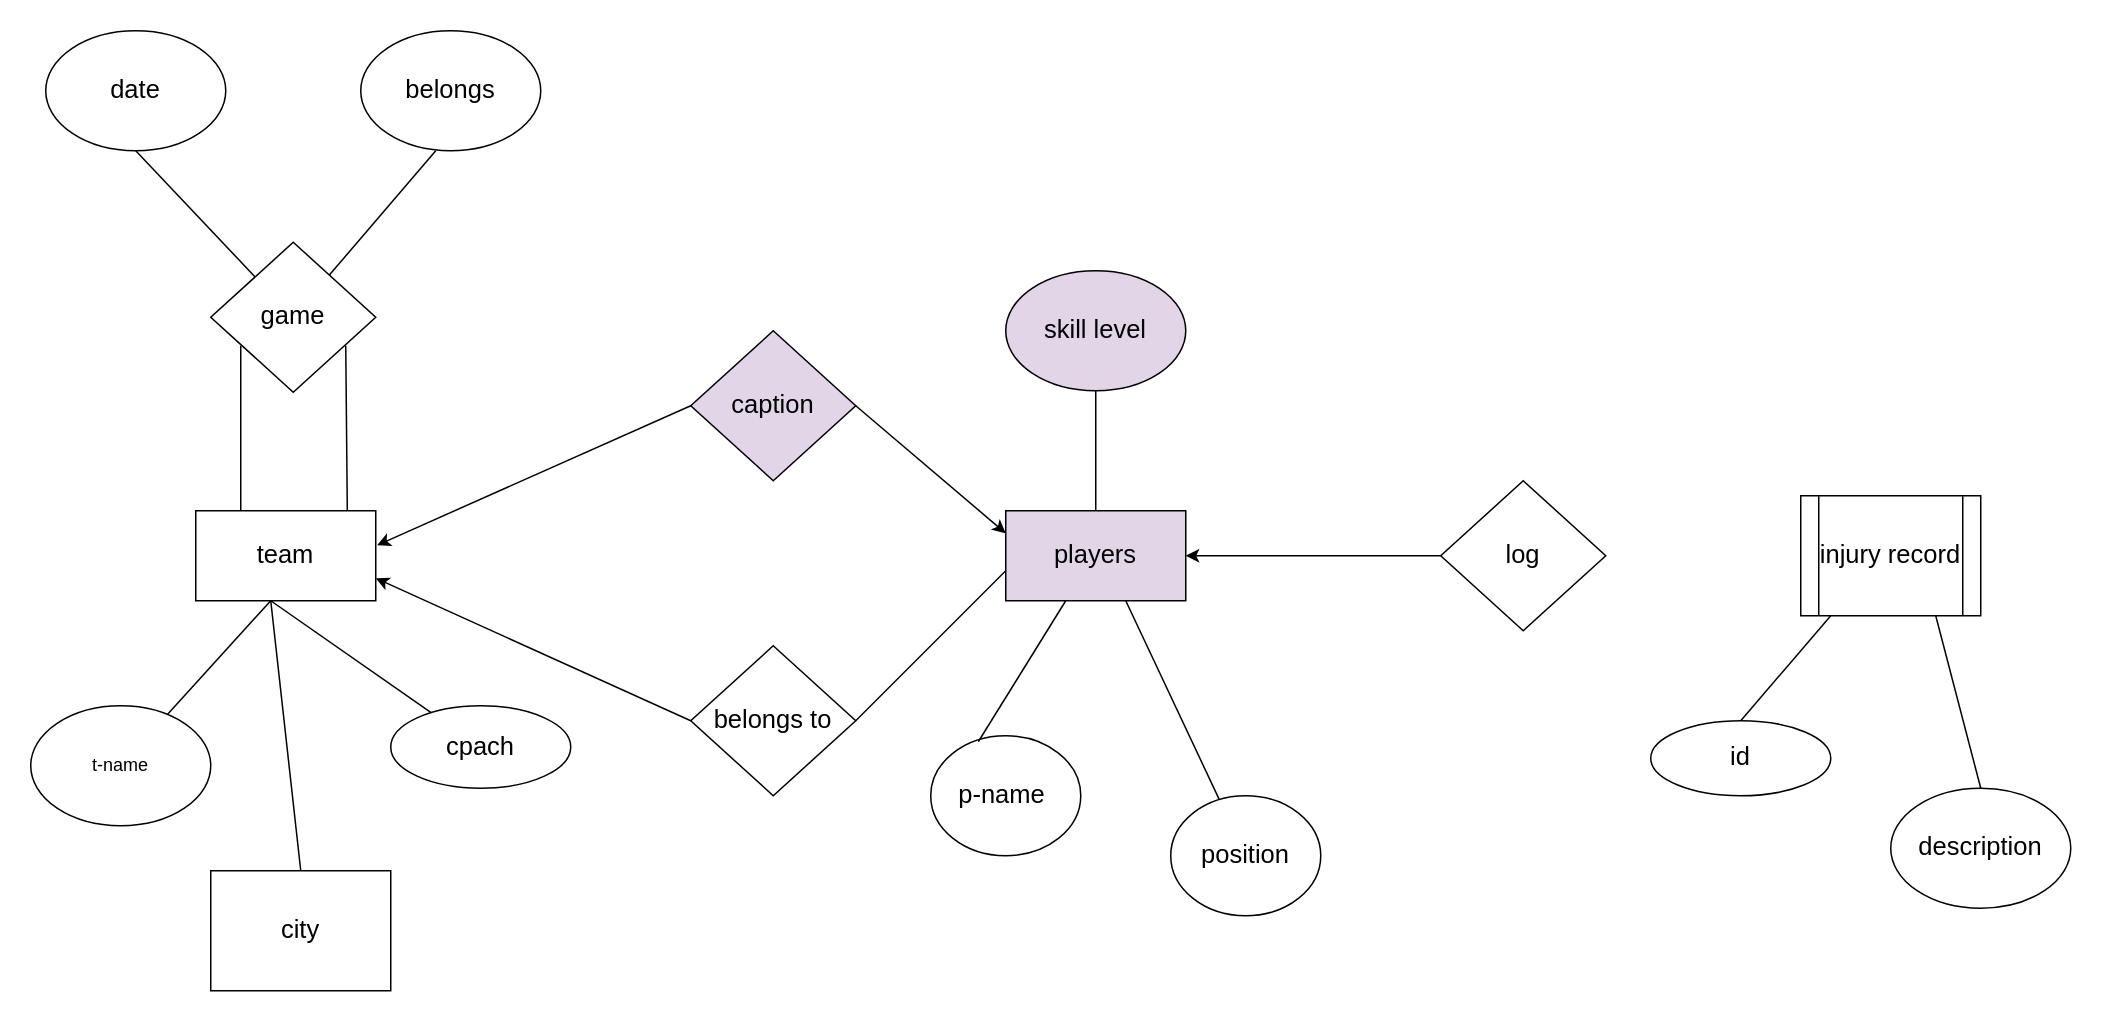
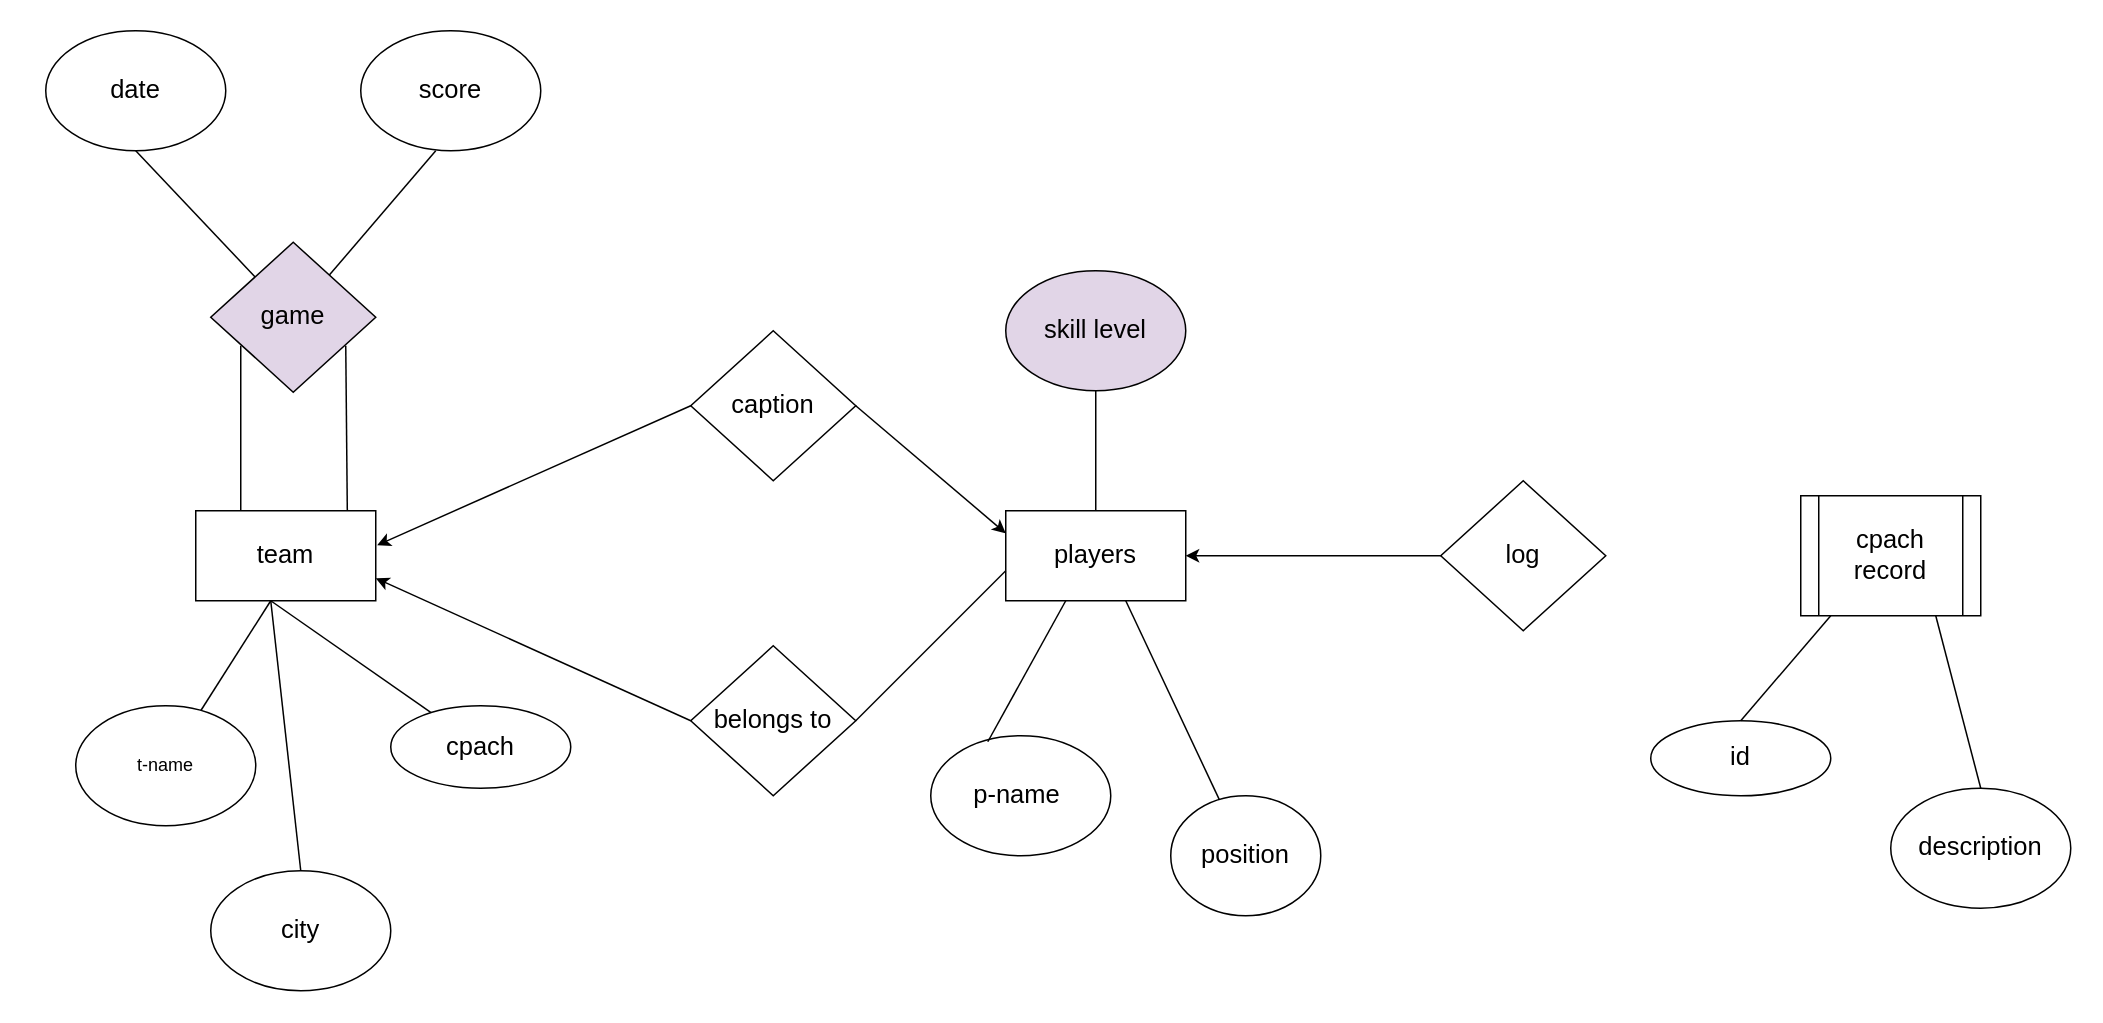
  <mxCell id="0" />
  <mxCell id="1" parent="0" />
  <mxCell id="2" value="date" style="ellipse;whiteSpace=wrap;html=1;fontSize=17;" vertex="1" parent="1"><mxGeometry x="30" y="20" width="120" height="80" as="geometry" /></mxCell>
- <mxCell id="3" value="belongs" style="ellipse;whiteSpace=wrap;html=1;fontSize=17;" vertex="1" parent="1"><mxGeometry x="240" y="20" width="120" height="80" as="geometry" /></mxCell>
+ <mxCell id="3" value="score" style="ellipse;whiteSpace=wrap;html=1;fontSize=17;" vertex="1" parent="1"><mxGeometry x="240" y="20" width="120" height="80" as="geometry" /></mxCell>
  <mxCell id="4" value="team" style="rounded=0;whiteSpace=wrap;html=1;fontSize=17;" vertex="1" parent="1"><mxGeometry x="130" y="340" width="120" height="60" as="geometry" /></mxCell>
- <mxCell id="5" value="game" style="rhombus;whiteSpace=wrap;html=1;fontSize=17;" vertex="1" parent="1"><mxGeometry x="140" y="161" width="110" height="100" as="geometry" /></mxCell>
- <mxCell id="6" value="t-name" style="ellipse;whiteSpace=wrap;html=1;" vertex="1" parent="1"><mxGeometry x="20" y="470" width="120" height="80" as="geometry" /></mxCell>
- <mxCell id="7" value="city" style="whiteSpace=wrap;html=1;fontSize=17;rounded=0;" vertex="1" parent="1"><mxGeometry x="140" y="580" width="120" height="80" as="geometry" /></mxCell>
+ <mxCell id="5" value="game" style="rhombus;whiteSpace=wrap;html=1;fontSize=17;fillColor=#e1d5e7;" vertex="1" parent="1"><mxGeometry x="140" y="161" width="110" height="100" as="geometry" /></mxCell>
+ <mxCell id="6" value="t-name" style="ellipse;whiteSpace=wrap;html=1;" vertex="1" parent="1"><mxGeometry x="50" y="470" width="120" height="80" as="geometry" /></mxCell>
+ <mxCell id="7" value="city" style="ellipse;whiteSpace=wrap;html=1;fontSize=17;" vertex="1" parent="1"><mxGeometry x="140" y="580" width="120" height="80" as="geometry" /></mxCell>
  <mxCell id="8" value="cpach" style="ellipse;whiteSpace=wrap;html=1;fontSize=17;" vertex="1" parent="1"><mxGeometry x="260" y="470" width="120" height="55" as="geometry" /></mxCell>
- <mxCell id="9" value="caption" style="rhombus;whiteSpace=wrap;html=1;fontSize=17;fillColor=#e1d5e7;" vertex="1" parent="1"><mxGeometry x="460" y="220" width="110" height="100" as="geometry" /></mxCell>
+ <mxCell id="9" value="caption" style="rhombus;whiteSpace=wrap;html=1;fontSize=17;" vertex="1" parent="1"><mxGeometry x="460" y="220" width="110" height="100" as="geometry" /></mxCell>
  <mxCell id="10" value="belongs to" style="rhombus;whiteSpace=wrap;html=1;fontSize=17;" vertex="1" parent="1"><mxGeometry x="460" y="430" width="110" height="100" as="geometry" /></mxCell>
- <mxCell id="11" value="players" style="rounded=0;whiteSpace=wrap;html=1;fontSize=17;fillColor=#e1d5e7;" vertex="1" parent="1"><mxGeometry x="670" y="340" width="120" height="60" as="geometry" /></mxCell>
+ <mxCell id="11" value="players" style="rounded=0;whiteSpace=wrap;html=1;fontSize=17;" vertex="1" parent="1"><mxGeometry x="670" y="340" width="120" height="60" as="geometry" /></mxCell>
  <mxCell id="12" value="skill level" style="ellipse;whiteSpace=wrap;html=1;fontSize=17;fillColor=#e1d5e7;" vertex="1" parent="1"><mxGeometry x="670" y="180" width="120" height="80" as="geometry" /></mxCell>
- <mxCell id="13" value="p-name&amp;nbsp;" style="ellipse;whiteSpace=wrap;html=1;fontSize=17;" vertex="1" parent="1"><mxGeometry x="620" y="490" width="100" height="80" as="geometry" /></mxCell>
+ <mxCell id="13" value="p-name&amp;nbsp;" style="ellipse;whiteSpace=wrap;html=1;fontSize=17;" vertex="1" parent="1"><mxGeometry x="620" y="490" width="120" height="80" as="geometry" /></mxCell>
  <mxCell id="14" value="position" style="ellipse;whiteSpace=wrap;html=1;fontSize=17;" vertex="1" parent="1"><mxGeometry x="780" y="530" width="100" height="80" as="geometry" /></mxCell>
  <mxCell id="15" value="log" style="rhombus;whiteSpace=wrap;html=1;fontSize=17;" vertex="1" parent="1"><mxGeometry x="960" y="320" width="110" height="100" as="geometry" /></mxCell>
- <mxCell id="16" value="injury record" style="shape=process;whiteSpace=wrap;html=1;backgroundOutline=1;fontSize=17;" vertex="1" parent="1"><mxGeometry x="1200" y="330" width="120" height="80" as="geometry" /></mxCell>
+ <mxCell id="16" value="cpach record" style="shape=process;whiteSpace=wrap;html=1;backgroundOutline=1;fontSize=17;" vertex="1" parent="1"><mxGeometry x="1200" y="330" width="120" height="80" as="geometry" /></mxCell>
  <mxCell id="17" value="id" style="ellipse;whiteSpace=wrap;html=1;fontSize=17;" vertex="1" parent="1"><mxGeometry x="1100" y="480" width="120" height="50" as="geometry" /></mxCell>
  <mxCell id="18" value="description" style="ellipse;whiteSpace=wrap;html=1;fontSize=17;" vertex="1" parent="1"><mxGeometry x="1260" y="525" width="120" height="80" as="geometry" /></mxCell>
  <mxCell id="19" value="" style="endArrow=none;html=1;rounded=0;exitX=0.25;exitY=0;exitDx=0;exitDy=0;fontSize=17;" edge="1" parent="1" source="4"><mxGeometry width="50" height="50" relative="1" as="geometry"><mxPoint x="110" y="280" as="sourcePoint" /><mxPoint x="160" y="230" as="targetPoint" /></mxGeometry></mxCell>
  <mxCell id="20" value="" style="endArrow=none;html=1;rounded=0;exitX=0.842;exitY=0;exitDx=0;exitDy=0;exitPerimeter=0;fontSize=17;" edge="1" parent="1" source="4"><mxGeometry width="50" height="50" relative="1" as="geometry"><mxPoint x="180" y="280" as="sourcePoint" /><mxPoint x="230" y="230" as="targetPoint" /></mxGeometry></mxCell>
  <mxCell id="21" value="" style="endArrow=none;html=1;rounded=0;fontSize=17;" edge="1" parent="1" source="5"><mxGeometry width="50" height="50" relative="1" as="geometry"><mxPoint x="40" y="150" as="sourcePoint" /><mxPoint x="90" y="100" as="targetPoint" /></mxGeometry></mxCell>
  <mxCell id="22" value="" style="endArrow=none;html=1;rounded=0;fontSize=17;" edge="1" parent="1" source="5"><mxGeometry width="50" height="50" relative="1" as="geometry"><mxPoint x="240" y="150" as="sourcePoint" /><mxPoint x="290" y="100" as="targetPoint" /></mxGeometry></mxCell>
  <mxCell id="23" value="" style="endArrow=none;html=1;rounded=0;fontSize=17;" edge="1" parent="1" source="6"><mxGeometry width="50" height="50" relative="1" as="geometry"><mxPoint x="130" y="450" as="sourcePoint" /><mxPoint x="180" y="400" as="targetPoint" /></mxGeometry></mxCell>
  <mxCell id="24" value="" style="endArrow=none;html=1;rounded=0;exitX=0.5;exitY=0;exitDx=0;exitDy=0;fontSize=17;" edge="1" parent="1" source="7"><mxGeometry width="50" height="50" relative="1" as="geometry"><mxPoint x="130" y="450" as="sourcePoint" /><mxPoint x="180" y="400" as="targetPoint" /></mxGeometry></mxCell>
  <mxCell id="25" value="" style="endArrow=none;html=1;rounded=0;fontSize=17;" edge="1" parent="1" source="8"><mxGeometry width="50" height="50" relative="1" as="geometry"><mxPoint x="130" y="450" as="sourcePoint" /><mxPoint x="180" y="400" as="targetPoint" /></mxGeometry></mxCell>
  <mxCell id="26" value="" style="endArrow=classic;html=1;rounded=0;entryX=1.008;entryY=0.383;entryDx=0;entryDy=0;entryPerimeter=0;fontSize=17;" edge="1" parent="1" target="4"><mxGeometry width="50" height="50" relative="1" as="geometry"><mxPoint x="460" y="270" as="sourcePoint" /><mxPoint x="510" y="220" as="targetPoint" /></mxGeometry></mxCell>
  <mxCell id="27" value="" style="endArrow=classic;html=1;rounded=0;entryX=1;entryY=0.75;entryDx=0;entryDy=0;fontSize=17;" edge="1" parent="1" target="4"><mxGeometry width="50" height="50" relative="1" as="geometry"><mxPoint x="460" y="480" as="sourcePoint" /><mxPoint x="510" y="430" as="targetPoint" /></mxGeometry></mxCell>
  <mxCell id="28" value="" style="endArrow=classic;html=1;rounded=0;entryX=0;entryY=0.25;entryDx=0;entryDy=0;fontSize=17;" edge="1" parent="1" target="11"><mxGeometry width="50" height="50" relative="1" as="geometry"><mxPoint x="570" y="270" as="sourcePoint" /><mxPoint x="620" y="220" as="targetPoint" /></mxGeometry></mxCell>
  <mxCell id="29" value="" style="endArrow=none;html=1;rounded=0;exitX=0.317;exitY=0.05;exitDx=0;exitDy=0;exitPerimeter=0;fontSize=17;" edge="1" parent="1" source="13"><mxGeometry width="50" height="50" relative="1" as="geometry"><mxPoint x="660" y="450" as="sourcePoint" /><mxPoint x="710" y="400" as="targetPoint" /></mxGeometry></mxCell>
  <mxCell id="30" value="" style="endArrow=none;html=1;rounded=0;fontSize=17;" edge="1" parent="1" source="14"><mxGeometry width="50" height="50" relative="1" as="geometry"><mxPoint x="700" y="450" as="sourcePoint" /><mxPoint x="750" y="400" as="targetPoint" /></mxGeometry></mxCell>
  <mxCell id="31" value="" style="endArrow=none;html=1;rounded=0;exitX=0.5;exitY=0;exitDx=0;exitDy=0;fontSize=17;" edge="1" parent="1" source="17"><mxGeometry width="50" height="50" relative="1" as="geometry"><mxPoint x="1170" y="460" as="sourcePoint" /><mxPoint x="1220" y="410" as="targetPoint" /></mxGeometry></mxCell>
  <mxCell id="32" value="" style="endArrow=none;html=1;rounded=0;exitX=0.5;exitY=0;exitDx=0;exitDy=0;fontSize=17;" edge="1" parent="1" source="18"><mxGeometry width="50" height="50" relative="1" as="geometry"><mxPoint x="1240" y="460" as="sourcePoint" /><mxPoint x="1290" y="410" as="targetPoint" /></mxGeometry></mxCell>
  <mxCell id="33" value="" style="endArrow=classic;html=1;rounded=0;entryX=1;entryY=0.5;entryDx=0;entryDy=0;fontSize=17;" edge="1" parent="1" target="11"><mxGeometry width="50" height="50" relative="1" as="geometry"><mxPoint x="960" y="370" as="sourcePoint" /><mxPoint x="1010" y="320" as="targetPoint" /></mxGeometry></mxCell>
  <mxCell id="34" value="" style="endArrow=none;html=1;rounded=0;exitX=0.5;exitY=0;exitDx=0;exitDy=0;fontSize=17;" edge="1" parent="1" source="11"><mxGeometry width="50" height="50" relative="1" as="geometry"><mxPoint x="680" y="310" as="sourcePoint" /><mxPoint x="730" y="260" as="targetPoint" /></mxGeometry></mxCell>
  <mxCell id="35" value="" style="endArrow=none;html=1;rounded=0;exitX=1;exitY=0.5;exitDx=0;exitDy=0;fontSize=17;" edge="1" parent="1" source="10"><mxGeometry width="50" height="50" relative="1" as="geometry"><mxPoint x="620" y="430" as="sourcePoint" /><mxPoint x="670" y="380" as="targetPoint" /></mxGeometry></mxCell>
